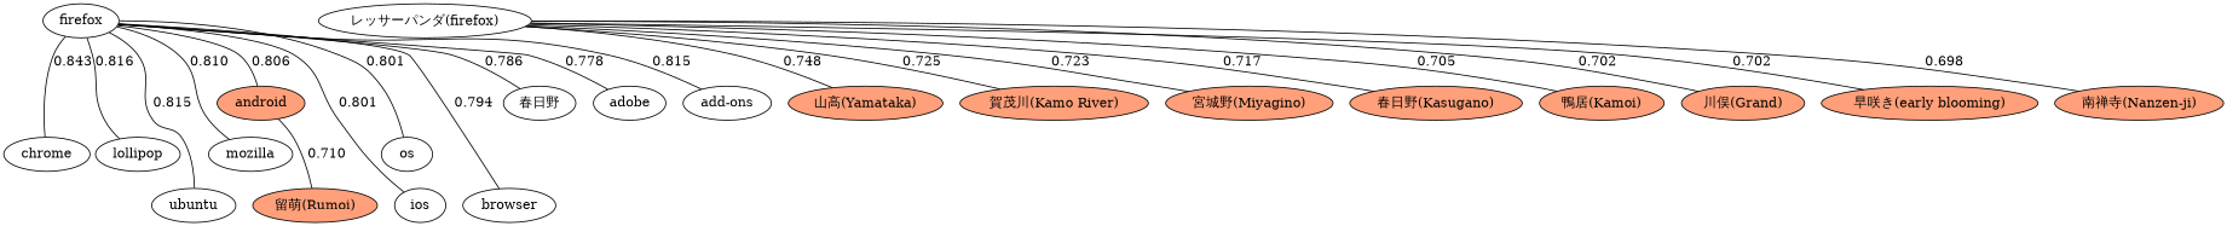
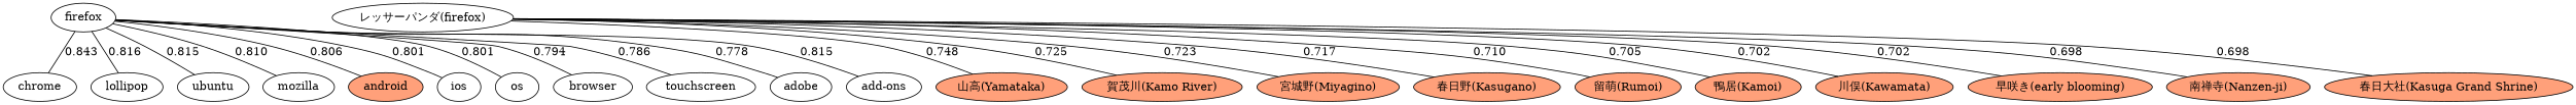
  strict graph {
    node [fillcolor=white style=filled]
    firefox
    chrome
    lollipop
    ubuntu
    mozilla
    android [fillcolor=lightsalmon]
    ios
    os
    browser
-   touchscreen [label="春日野"]
+   touchscreen
    adobe
    "add-ons"
    "山高(Yamataka)" [fillcolor=lightsalmon]
    "レッサーパンダ(firefox)"
    "賀茂川(Kamo River)" [fillcolor=lightsalmon]
    "宮城野(Miyagino)" [fillcolor=lightsalmon]
    "春日野(Kasugano)" [fillcolor=lightsalmon]
    "留萌(Rumoi)" [fillcolor=lightsalmon]
    "鴨居(Kamoi)" [fillcolor=lightsalmon]
-   "川俣(Kawamata)" [fillcolor=lightsalmon label="川俣(Grand)"]
+   "川俣(Kawamata)" [fillcolor=lightsalmon]
    "早咲き(early blooming)" [fillcolor=lightsalmon]
    "南禅寺(Nanzen-ji)" [fillcolor=lightsalmon]
+   "春日大社(Kasuga Grand Shrine)" [fillcolor=lightsalmon]
    firefox -- chrome [label=0.843 weight=0.8428797721862793]
    firefox -- lollipop [label=0.816 weight=0.8162622451782227]
    firefox -- ubuntu [label=0.815 weight=0.8147709369659424]
    firefox -- mozilla [label=0.810 weight=0.8102807402610779]
    firefox -- android [label=0.806 weight=0.8063657879829407]
    firefox -- ios [label=0.801 weight=0.801354706287384]
    firefox -- os [label=0.801 weight=0.8006693124771118]
    firefox -- browser [label=0.794 weight=0.7938848733901978]
    firefox -- touchscreen [label=0.786 weight=0.7861126065254211]
    firefox -- adobe [label=0.778 weight=0.7775441408157349]
    firefox -- "add-ons" [label=0.815 weight=0.7697447538375854]
    "レッサーパンダ(firefox)" -- "山高(Yamataka)" [label=0.748 weight=0.7482827305793762]
    "レッサーパンダ(firefox)" -- "賀茂川(Kamo River)" [label=0.725 weight=0.7248736619949341]
    "レッサーパンダ(firefox)" -- "宮城野(Miyagino)" [label=0.723 weight=0.7229983806610107]
    "レッサーパンダ(firefox)" -- "春日野(Kasugano)" [label=0.717 weight=0.7166087627410889]
-   android -- "留萌(Rumoi)" [label=0.710 weight=0.7097508311271667]
+   "レッサーパンダ(firefox)" -- "留萌(Rumoi)" [label=0.710 weight=0.7097508311271667]
    "レッサーパンダ(firefox)" -- "鴨居(Kamoi)" [label=0.705 weight=0.7049870491027832]
    "レッサーパンダ(firefox)" -- "川俣(Kawamata)" [label=0.702 weight=0.7018609642982483]
    "レッサーパンダ(firefox)" -- "早咲き(early blooming)" [label=0.702 weight=0.7015730142593384]
    "レッサーパンダ(firefox)" -- "南禅寺(Nanzen-ji)" [label=0.698 weight=0.698245108127594]
+   "レッサーパンダ(firefox)" -- "春日大社(Kasuga Grand Shrine)" [label=0.698 weight=0.6979871392250061]
  }
